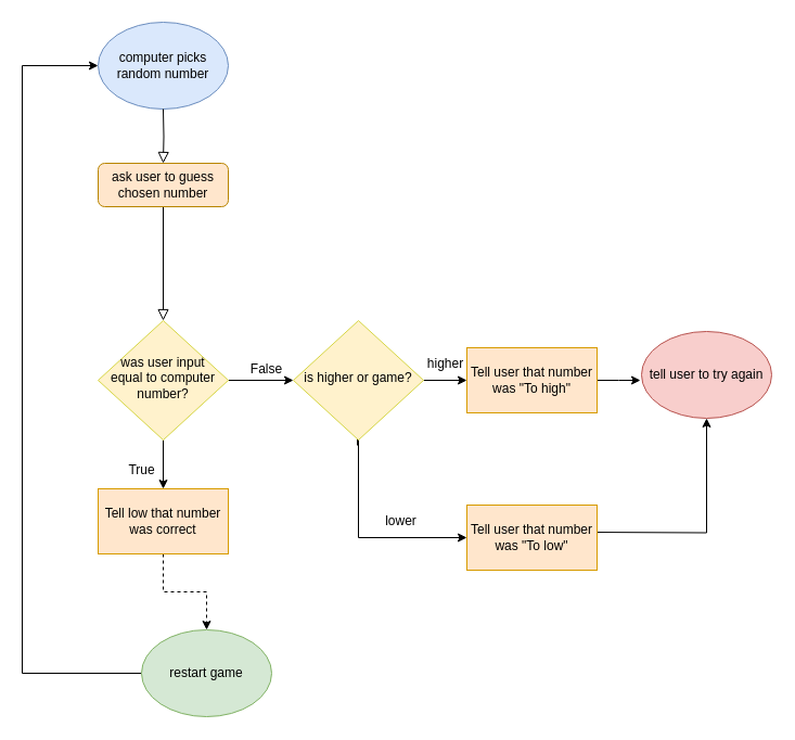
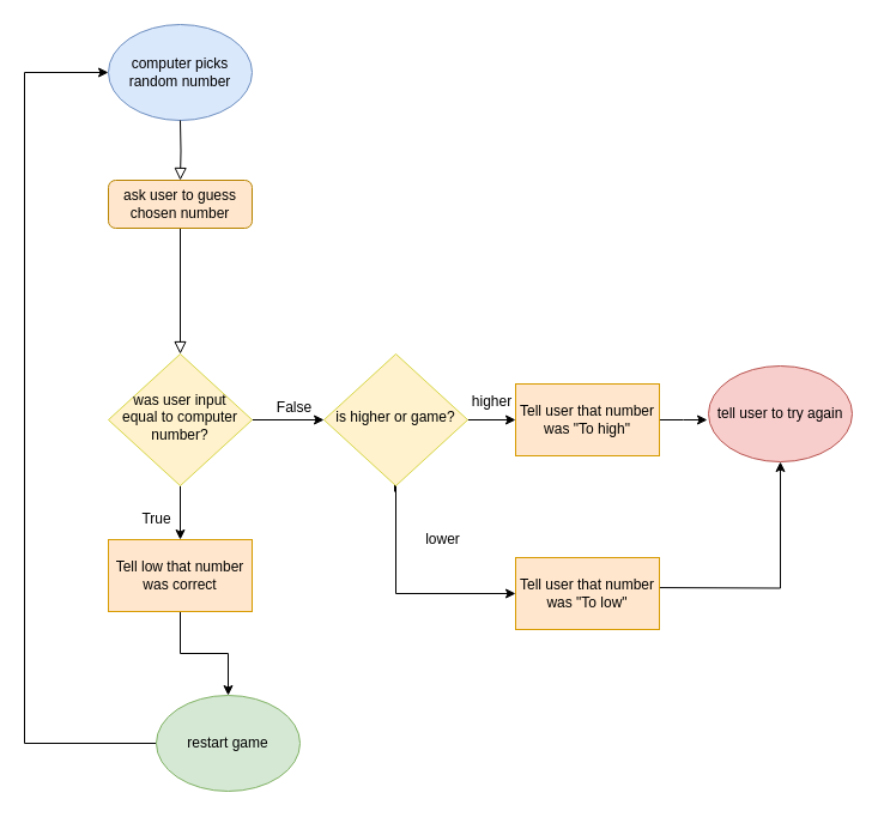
  <mxCell id="0" />
  <mxCell id="1" parent="0" />
  <mxCell id="2" value="computer picks random number" style="ellipse;whiteSpace=wrap;html=1;fillColor=#dae8fc;strokeColor=#6c8ebf;" vertex="1" parent="1"><mxGeometry x="90" width="120" height="80" as="geometry" y="20" /></mxCell>
  <mxCell id="3" value="" style="rounded=0;html=1;jettySize=auto;orthogonalLoop=1;fontSize=11;endArrow=block;endFill=0;endSize=8;strokeWidth=1;shadow=0;labelBackgroundColor=none;edgeStyle=orthogonalEdgeStyle;fontColor=default;entryX=0.5;entryY=0;entryDx=0;entryDy=0;" parent="1" source="22" target="6" edge="1"><mxGeometry relative="1" as="geometry"><mxPoint x="150" y="100" as="sourcePoint" /><mxPoint x="150" y="300" as="targetPoint" /></mxGeometry></mxCell>
  <mxCell id="4" style="edgeStyle=orthogonalEdgeStyle;rounded=0;orthogonalLoop=1;jettySize=auto;html=1;entryX=0.5;entryY=0;entryDx=0;entryDy=0;" edge="1" parent="1" source="6"><mxGeometry relative="1" as="geometry"><mxPoint x="150" y="450" as="targetPoint" /></mxGeometry></mxCell>
  <mxCell id="5" style="edgeStyle=orthogonalEdgeStyle;rounded=0;orthogonalLoop=1;jettySize=auto;html=1;exitX=1;exitY=0.5;exitDx=0;exitDy=0;entryX=0;entryY=0.5;entryDx=0;entryDy=0;" edge="1" parent="1" source="6" target="20"><mxGeometry relative="1" as="geometry"><Array as="points"><mxPoint x="210" y="350" /></Array></mxGeometry></mxCell>
  <mxCell id="6" value="was user input equal to computer number?" style="rhombus;whiteSpace=wrap;html=1;shadow=0;fontFamily=Helvetica;fontSize=12;align=center;strokeWidth=1;spacing=6;spacingTop=-4;labelBackgroundColor=none;fillColor=#fff2cc;strokeColor=#D6D647;" parent="1" vertex="1"><mxGeometry x="90" y="295" width="120" height="110" as="geometry" /></mxCell>
  <mxCell id="7" style="edgeStyle=orthogonalEdgeStyle;rounded=0;orthogonalLoop=1;jettySize=auto;html=1;entryX=0;entryY=0.5;entryDx=0;entryDy=0;exitX=0;exitY=0.5;exitDx=0;exitDy=0;" edge="1" parent="1" source="12" target="2"><mxGeometry relative="1" as="geometry"><mxPoint x="90" y="120" as="targetPoint" /><mxPoint x="100" y="620" as="sourcePoint" /><Array as="points"><mxPoint x="20" y="620" /><mxPoint x="20" y="60" /></Array></mxGeometry></mxCell>
  <mxCell id="8" style="edgeStyle=orthogonalEdgeStyle;rounded=0;orthogonalLoop=1;jettySize=auto;html=1;entryX=0.5;entryY=1;entryDx=0;entryDy=0;" edge="1" parent="1" target="13"><mxGeometry relative="1" as="geometry"><mxPoint x="651" y="370" as="targetPoint" /><mxPoint x="541" y="490" as="sourcePoint" /></mxGeometry></mxCell>
  <mxCell id="9" style="edgeStyle=orthogonalEdgeStyle;rounded=0;orthogonalLoop=1;jettySize=auto;html=1;entryX=0;entryY=0.5;entryDx=0;entryDy=0;" edge="1" parent="1" target="14"><mxGeometry relative="1" as="geometry"><mxPoint x="329" y="410" as="sourcePoint" /><mxPoint x="420" y="495" as="targetPoint" /><Array as="points"><mxPoint x="329" y="400" /><mxPoint x="330" y="400" /><mxPoint x="330" y="495" /></Array></mxGeometry></mxCell>
  <mxCell id="10" value="False" style="text;html=1;align=center;verticalAlign=middle;resizable=0;points=[];autosize=1;strokeColor=none;fillColor=none;" vertex="1" parent="1"><mxGeometry x="220" y="325" width="50" height="30" as="geometry" /></mxCell>
  <mxCell id="11" value="True" style="text;html=1;align=center;verticalAlign=middle;resizable=0;points=[];autosize=1;strokeColor=none;fillColor=none;" vertex="1" parent="1"><mxGeometry x="105" y="418" width="50" height="30" as="geometry" /></mxCell>
  <mxCell id="12" value="restart game" style="ellipse;whiteSpace=wrap;html=1;fillColor=#d5e8d4;strokeColor=#82b366;" vertex="1" parent="1"><mxGeometry x="130" y="580" width="120" height="80" as="geometry" /></mxCell>
  <mxCell id="13" value="tell user to try again" style="ellipse;whiteSpace=wrap;html=1;fillColor=#f8cecc;strokeColor=#b85450;" vertex="1" parent="1"><mxGeometry x="591" y="305" width="120" height="80" as="geometry" /></mxCell>
  <mxCell id="14" value="Tell user that number was &quot;To low&quot;" style="rounded=0;whiteSpace=wrap;html=1;fillColor=#ffe6cc;strokeColor=#d79b00;" vertex="1" parent="1"><mxGeometry x="430" y="465" width="120" height="60" as="geometry" /></mxCell>
  <mxCell id="15" style="edgeStyle=orthogonalEdgeStyle;rounded=0;orthogonalLoop=1;jettySize=auto;html=1;" edge="1" parent="1" source="16"><mxGeometry relative="1" as="geometry"><mxPoint x="590" y="350" as="targetPoint" /></mxGeometry></mxCell>
  <mxCell id="16" value="Tell user that number was &quot;To high&quot;" style="rounded=0;whiteSpace=wrap;html=1;fillColor=#ffe6cc;strokeColor=#d79b00;" vertex="1" parent="1"><mxGeometry x="430" y="320" width="120" height="60" as="geometry" /></mxCell>
- <mxCell id="17" style="edgeStyle=orthogonalEdgeStyle;rounded=0;orthogonalLoop=1;jettySize=auto;html=1;entryX=0.5;entryY=0;entryDx=0;entryDy=0;dashed=1;" edge="1" parent="1" source="18" target="12"><mxGeometry relative="1" as="geometry" /></mxCell>
+ <mxCell id="17" style="edgeStyle=orthogonalEdgeStyle;rounded=0;orthogonalLoop=1;jettySize=auto;html=1;entryX=0.5;entryY=0;entryDx=0;entryDy=0;" edge="1" parent="1" source="18" target="12"><mxGeometry relative="1" as="geometry" /></mxCell>
  <mxCell id="18" value="Tell low that number was correct" style="rounded=0;whiteSpace=wrap;html=1;fillColor=#ffe6cc;strokeColor=#d79b00;" vertex="1" parent="1"><mxGeometry x="90" y="450" width="120" height="60" as="geometry" /></mxCell>
  <mxCell id="19" style="edgeStyle=orthogonalEdgeStyle;rounded=0;orthogonalLoop=1;jettySize=auto;html=1;entryX=0;entryY=0.5;entryDx=0;entryDy=0;" edge="1" parent="1" source="20" target="16"><mxGeometry relative="1" as="geometry"><mxPoint x="420" y="360" as="targetPoint" /><Array as="points"><mxPoint x="390" y="350" /><mxPoint x="390" y="350" /></Array></mxGeometry></mxCell>
  <mxCell id="20" value="is higher or game?" style="rhombus;whiteSpace=wrap;html=1;shadow=0;fontFamily=Helvetica;fontSize=12;align=center;strokeWidth=1;spacing=6;spacingTop=-4;labelBackgroundColor=none;fillColor=#fff2cc;strokeColor=#D6D647;" vertex="1" parent="1"><mxGeometry x="270" y="295" width="120" height="110" as="geometry" /></mxCell>
  <mxCell id="21" value="" style="rounded=0;html=1;jettySize=auto;orthogonalLoop=1;fontSize=11;endArrow=block;endFill=0;endSize=8;strokeWidth=1;shadow=0;labelBackgroundColor=none;edgeStyle=orthogonalEdgeStyle;fontColor=default;entryX=0.5;entryY=0;entryDx=0;entryDy=0;" edge="1" parent="1" target="22"><mxGeometry relative="1" as="geometry"><mxPoint x="150" y="100" as="sourcePoint" /><mxPoint x="150" y="305" as="targetPoint" /></mxGeometry></mxCell>
  <mxCell id="22" value="ask user to guess chosen number" style="rounded=1;whiteSpace=wrap;html=1;fontSize=12;glass=0;strokeWidth=1;shadow=0;labelBackgroundColor=none;fillColor=#ffe6cc;strokeColor=#B88400;" vertex="1" parent="1"><mxGeometry x="90" y="150" width="120" height="40" as="geometry" /></mxCell>
  <mxCell id="23" value="higher" style="text;html=1;align=center;verticalAlign=middle;resizable=0;points=[];autosize=1;strokeColor=none;fillColor=none;" vertex="1" parent="1"><mxGeometry x="380" y="320" width="60" height="30" as="geometry" /></mxCell>
- <mxCell id="24" value="lower" style="text;html=1;align=center;verticalAlign=middle;resizable=0;points=[];autosize=1;strokeColor=none;fillColor=none;" vertex="1" parent="1"><mxGeometry x="344" y="465" width="50" height="30" as="geometry" /></mxCell>
+ <mxCell id="24" value="lower" style="text;html=1;align=center;verticalAlign=middle;resizable=0;points=[];autosize=1;strokeColor=none;fillColor=none;" vertex="1" parent="1"><mxGeometry x="344" y="435" width="50" height="30" as="geometry" /></mxCell>
